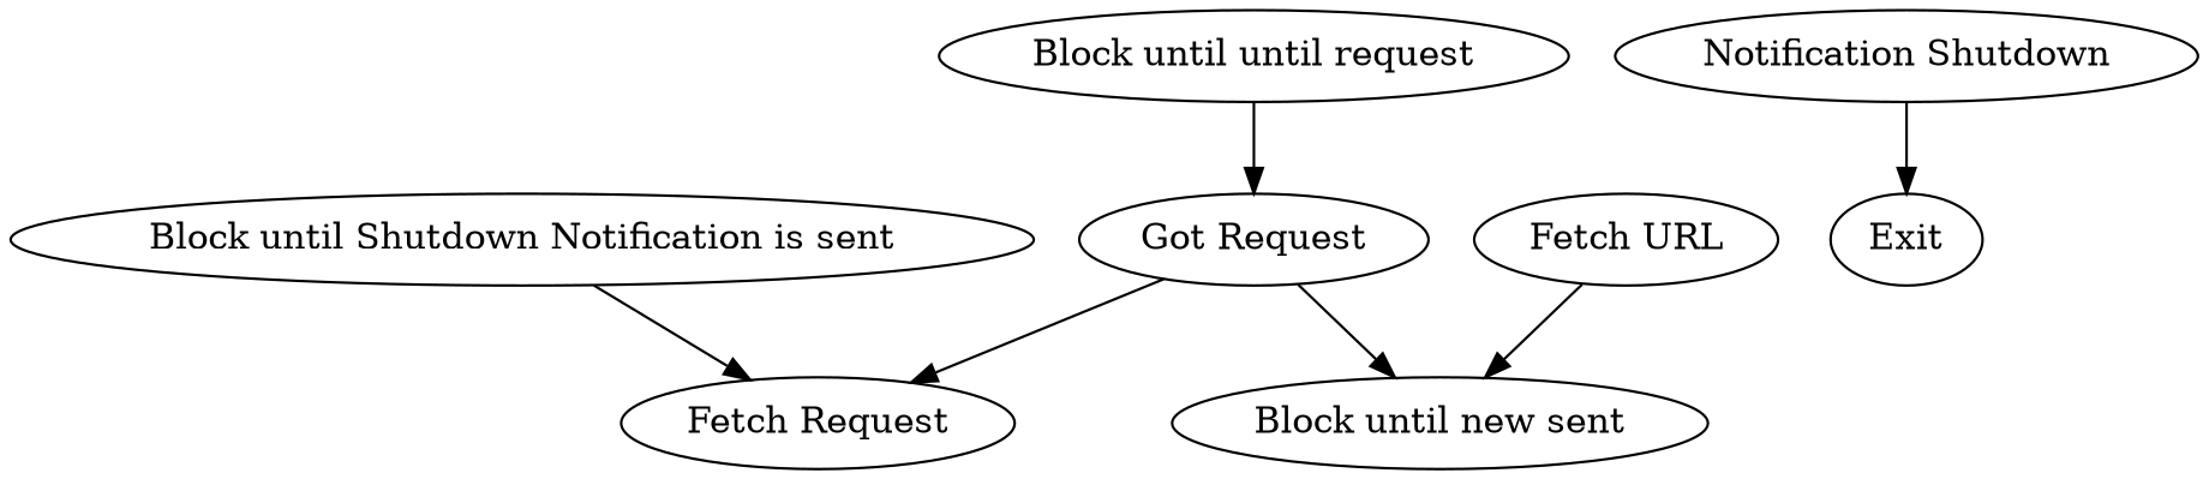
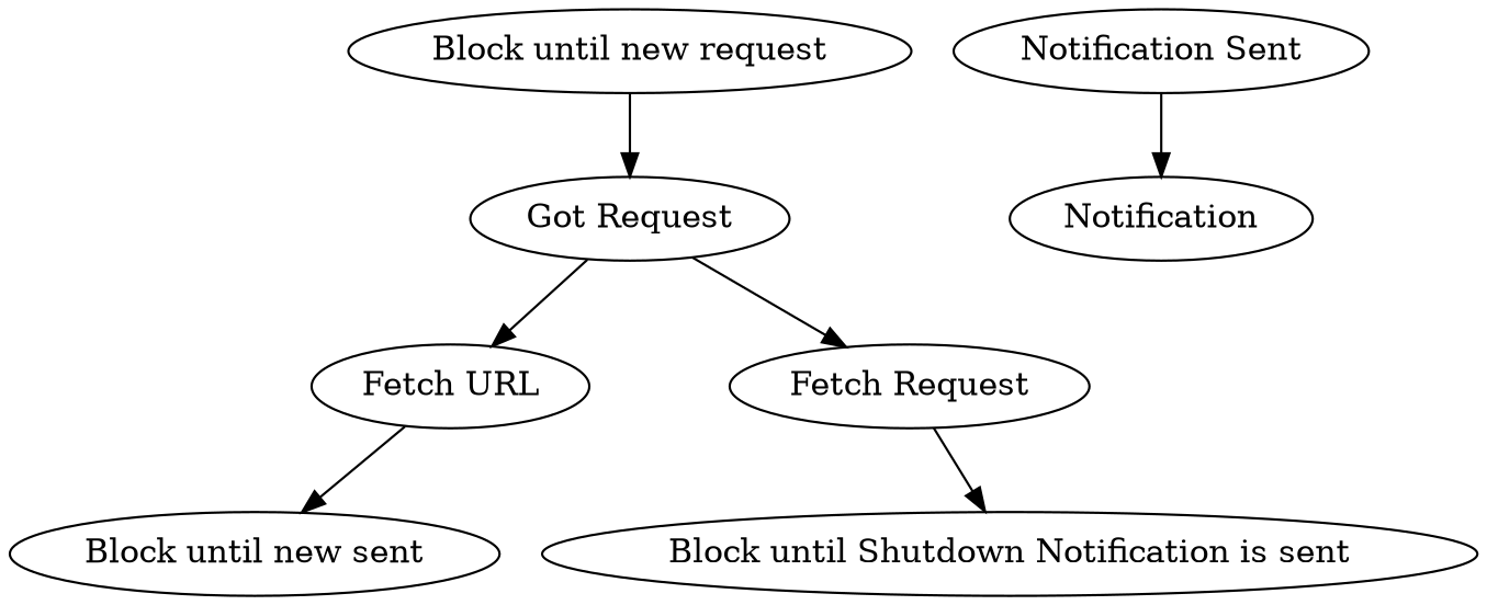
  digraph {
-   "Block until new request" [label="Block until until request"]
+   "Block until new request"
    "Got Request"
    "Fetch URL"
    n4 [label="Fetch Request"]
    n5 [label="Block until new sent"]
    "Block until Shutdown Notification is sent"
-   "Notification Sent" [label="Notification Shutdown"]
-   Exit
+   "Notification Sent"
+   Exit [label=Notification]
    "Block until new request" -> "Got Request"
-   "Got Request" -> n5
+   "Got Request" -> "Fetch URL"
    "Got Request" -> n4
    "Fetch URL" -> n5
-   "Block until Shutdown Notification is sent" -> n4
+   n4 -> "Block until Shutdown Notification is sent"
    "Notification Sent" -> Exit
  }
